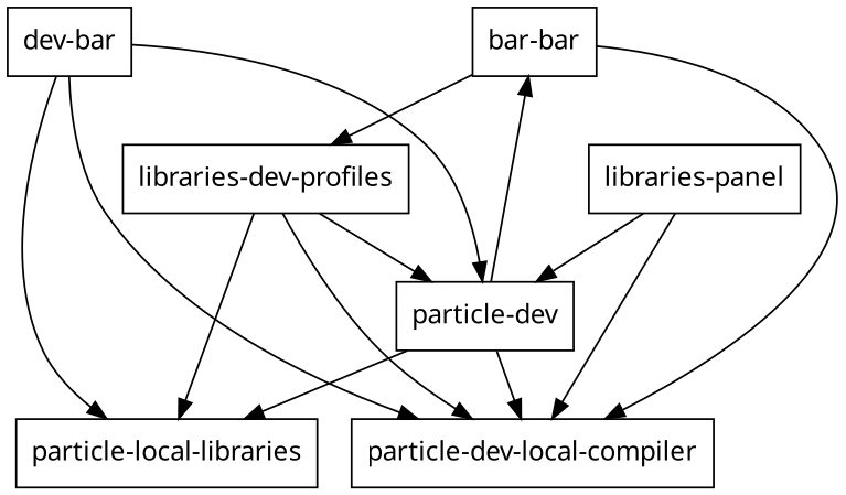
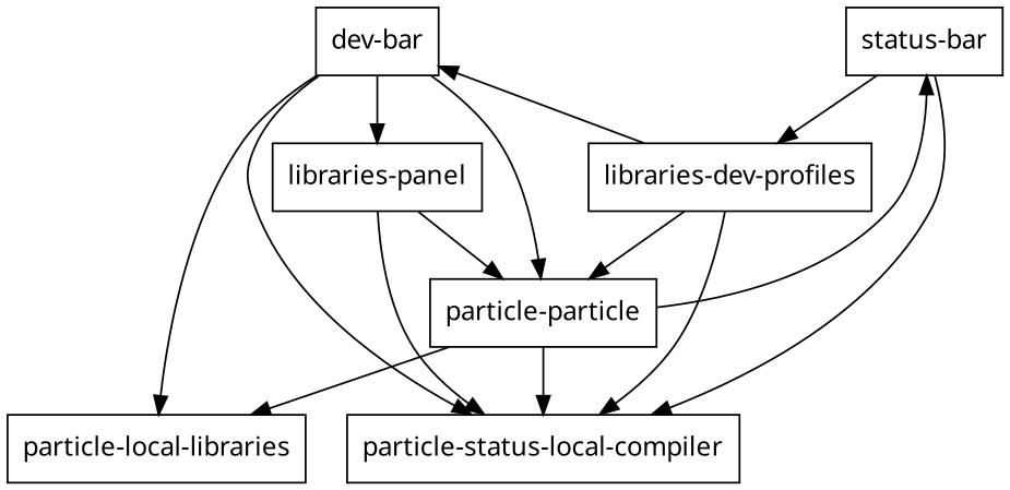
  digraph {
    fontname=Gotham
    node [fontname=Hack shape=rect]
    n1 [label="particle-local-libraries"]
-   "particle-dev-local-compiler"
-   "status-bar" [label="bar-bar"]
+   "particle-dev-local-compiler" [label="particle-status-local-compiler"]
+   "status-bar"
    n4 [label="dev-bar"]
    n5 [label="libraries-panel"]
    n6 [label="libraries-dev-profiles"]
-   "particle-dev"
+   "particle-dev" [label="particle-particle"]
    subgraph sub_1 {
      rank=same
      n1
      "particle-dev-local-compiler"
    }
    subgraph sub_2 {
      rank=same
      "status-bar"
      n4
    }
    subgraph sub_3 {
      rank=same
      n5
      n6
    }
    "status-bar" -> "particle-dev-local-compiler"
    "status-bar" -> n6
    n4 -> n1
    n4 -> "particle-dev-local-compiler"
+   n4 -> n5
    n4 -> "particle-dev"
    n5 -> "particle-dev-local-compiler"
    n5 -> "particle-dev"
-   n6 -> n1
+   n6 -> n4
    n6 -> "particle-dev-local-compiler"
    n6 -> "particle-dev"
    "particle-dev" -> n1
    "particle-dev" -> "particle-dev-local-compiler"
    "particle-dev" -> "status-bar"
  }
